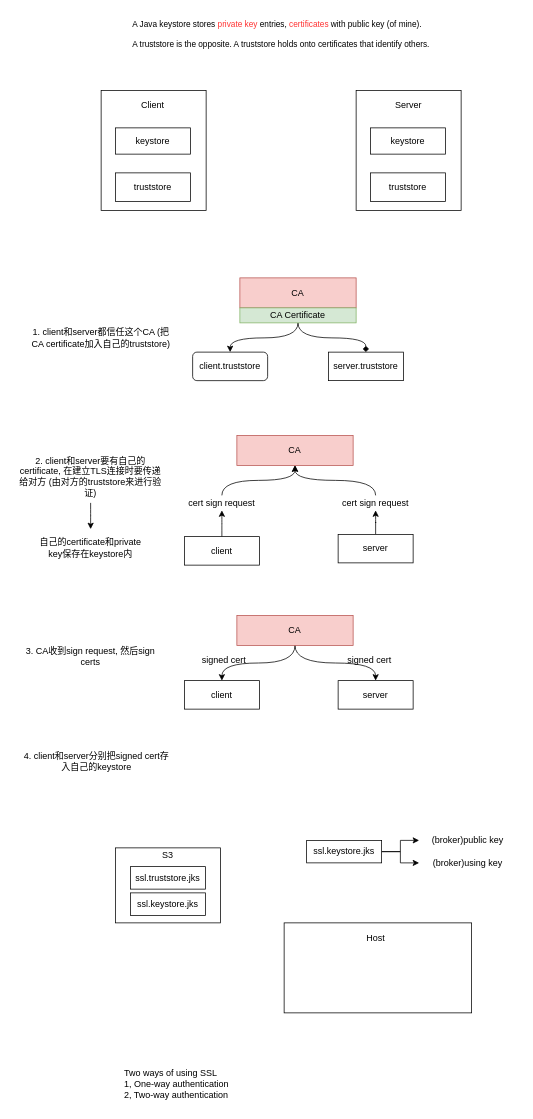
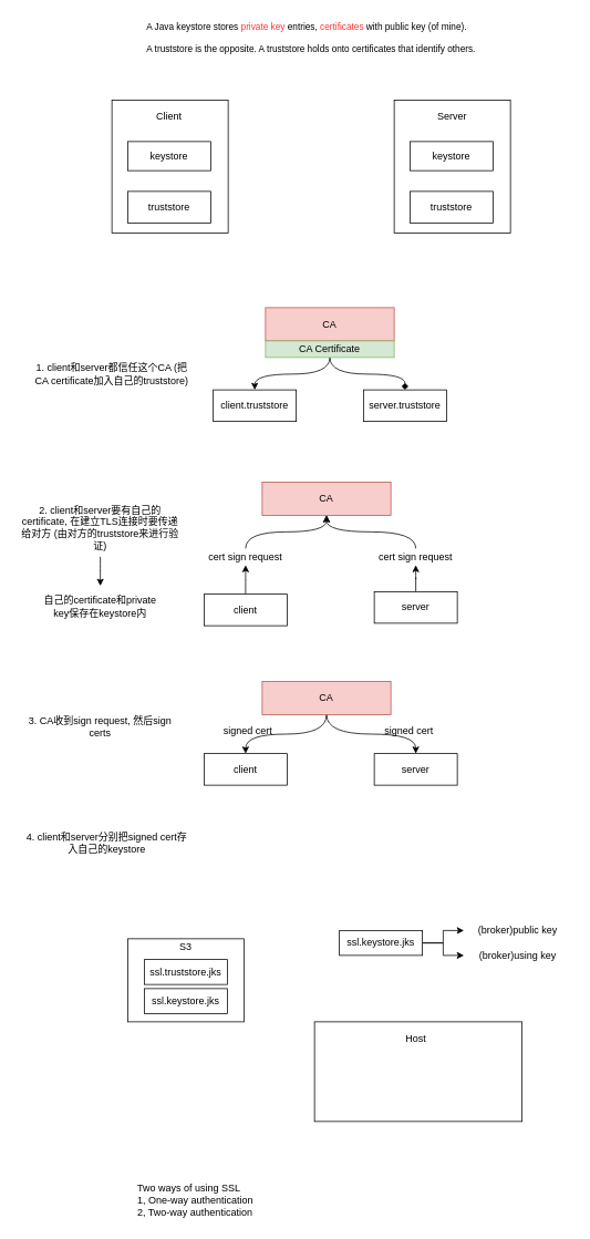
  <mxCell id="0" />
  <mxCell id="1" parent="0" />
  <mxCell id="2" value="" style="rounded=0;whiteSpace=wrap;html=1;" parent="1" vertex="1"><mxGeometry x="153" y="1130" width="140" height="100" as="geometry" /></mxCell>
  <mxCell id="3" value="S3" style="text;html=1;strokeColor=none;fillColor=none;align=center;verticalAlign=middle;whiteSpace=wrap;rounded=0;" parent="1" vertex="1"><mxGeometry x="198" y="1130" width="50" height="20" as="geometry" /></mxCell>
  <mxCell id="4" value="ssl.truststore.jks" style="rounded=0;whiteSpace=wrap;html=1;" parent="1" vertex="1"><mxGeometry x="173" y="1155" width="100" height="30" as="geometry" /></mxCell>
  <mxCell id="5" value="ssl.keystore.jks" style="rounded=0;whiteSpace=wrap;html=1;" parent="1" vertex="1"><mxGeometry x="173" y="1190" width="100" height="30" as="geometry" /></mxCell>
  <mxCell id="6" value="" style="rounded=0;whiteSpace=wrap;html=1;" parent="1" vertex="1"><mxGeometry x="378" y="1230" width="250" height="120" as="geometry" /></mxCell>
  <mxCell id="7" value="Host" style="text;html=1;strokeColor=none;fillColor=none;align=center;verticalAlign=middle;whiteSpace=wrap;rounded=0;" parent="1" vertex="1"><mxGeometry x="478" y="1240" width="45" height="20" as="geometry" /></mxCell>
  <mxCell id="8" style="edgeStyle=orthogonalEdgeStyle;rounded=0;orthogonalLoop=1;jettySize=auto;html=1;entryX=0;entryY=0.5;entryDx=0;entryDy=0;" parent="1" source="10" target="11" edge="1"><mxGeometry relative="1" as="geometry" /></mxCell>
  <mxCell id="9" style="edgeStyle=orthogonalEdgeStyle;rounded=0;orthogonalLoop=1;jettySize=auto;html=1;entryX=0;entryY=0.5;entryDx=0;entryDy=0;" parent="1" source="10" target="12" edge="1"><mxGeometry relative="1" as="geometry" /></mxCell>
  <mxCell id="10" value="ssl.keystore.jks" style="rounded=0;whiteSpace=wrap;html=1;" parent="1" vertex="1"><mxGeometry x="408" y="1120" width="100" height="30" as="geometry" /></mxCell>
  <mxCell id="11" value="(broker)public key" style="text;html=1;strokeColor=none;fillColor=none;align=center;verticalAlign=middle;whiteSpace=wrap;rounded=0;" parent="1" vertex="1"><mxGeometry x="558" y="1110" width="130" height="20" as="geometry" /></mxCell>
  <mxCell id="12" value="(broker)using key" style="text;html=1;strokeColor=none;fillColor=none;align=center;verticalAlign=middle;whiteSpace=wrap;rounded=0;" parent="1" vertex="1"><mxGeometry x="558" y="1140" width="130" height="20" as="geometry" /></mxCell>
  <mxCell id="13" value="Two ways of using SSL&lt;br&gt;1, One-way authentication&lt;br&gt;2, Two-way authentication" style="text;html=1;strokeColor=none;fillColor=none;align=left;verticalAlign=middle;whiteSpace=wrap;rounded=0;" parent="1" vertex="1"><mxGeometry x="163" y="1420" width="185" height="50" as="geometry" /></mxCell>
  <mxCell id="14" value="" style="rounded=0;whiteSpace=wrap;html=1;" parent="1" vertex="1"><mxGeometry x="134" y="120" width="140" height="160" as="geometry" /></mxCell>
  <mxCell id="15" value="Client" style="text;html=1;strokeColor=none;fillColor=none;align=center;verticalAlign=middle;whiteSpace=wrap;rounded=0;" parent="1" vertex="1"><mxGeometry x="178" y="130" width="50" height="20" as="geometry" /></mxCell>
  <mxCell id="16" value="keystore" style="rounded=0;whiteSpace=wrap;html=1;" parent="1" vertex="1"><mxGeometry x="153" y="170" width="100" height="35" as="geometry" /></mxCell>
  <mxCell id="17" value="truststore" style="rounded=0;whiteSpace=wrap;html=1;" parent="1" vertex="1"><mxGeometry x="153" y="230" width="100" height="38" as="geometry" /></mxCell>
  <mxCell id="18" value="&lt;span style=&quot;box-sizing: border-box; font-family: Raleway, sans-serif; font-size: 11px; background-color: rgb(255, 255, 255);&quot;&gt;A Java keystore stores &lt;font color=&quot;#ff3333&quot;&gt;private key&lt;/font&gt; entries, &lt;font color=&quot;#ff3333&quot;&gt;certificates&lt;/font&gt; with public key (of mine).&lt;br&gt;&lt;br&gt;A truststore is the opposite. A truststore holds onto certificates that identify others.&lt;br&gt;&lt;/span&gt;" style="text;html=1;strokeColor=none;fillColor=none;align=left;verticalAlign=middle;whiteSpace=wrap;rounded=0;fontSize=11;fontStyle=0" parent="1" vertex="1"><mxGeometry x="174" y="20" width="405" height="50" as="geometry" /></mxCell>
  <mxCell id="19" value="" style="rounded=0;whiteSpace=wrap;html=1;" parent="1" vertex="1"><mxGeometry x="474" y="120" width="140" height="160" as="geometry" /></mxCell>
  <mxCell id="20" value="Server" style="text;html=1;strokeColor=none;fillColor=none;align=center;verticalAlign=middle;whiteSpace=wrap;rounded=0;" parent="1" vertex="1"><mxGeometry x="519" y="130" width="50" height="20" as="geometry" /></mxCell>
  <mxCell id="21" value="keystore" style="rounded=0;whiteSpace=wrap;html=1;" parent="1" vertex="1"><mxGeometry x="493" y="170" width="100" height="35" as="geometry" /></mxCell>
  <mxCell id="22" value="truststore" style="rounded=0;whiteSpace=wrap;html=1;" parent="1" vertex="1"><mxGeometry x="493" y="230" width="100" height="38" as="geometry" /></mxCell>
  <mxCell id="23" value="CA" style="rounded=0;whiteSpace=wrap;html=1;fillColor=#f8cecc;strokeColor=#b85450;" parent="1" vertex="1"><mxGeometry x="319" y="370" width="155" height="40" as="geometry" /></mxCell>
  <mxCell id="24" style="edgeStyle=orthogonalEdgeStyle;curved=1;rounded=0;orthogonalLoop=1;jettySize=auto;html=1;" edge="1" parent="1" source="26" target="27"><mxGeometry relative="1" as="geometry" /></mxCell>
  <mxCell id="25" style="edgeStyle=orthogonalEdgeStyle;curved=1;rounded=0;orthogonalLoop=1;jettySize=auto;html=1;endArrow=diamond;" edge="1" parent="1" source="26" target="28"><mxGeometry relative="1" as="geometry" /></mxCell>
  <mxCell id="26" value="CA Certificate" style="rounded=0;whiteSpace=wrap;html=1;fillColor=#d5e8d4;strokeColor=#82b366;" vertex="1" parent="1"><mxGeometry x="319" y="410" width="155" height="20" as="geometry" /></mxCell>
- <mxCell id="27" value="client.truststore" style="whiteSpace=wrap;html=1;rounded=1;" vertex="1" parent="1"><mxGeometry x="256" y="469" width="100" height="38" as="geometry" /></mxCell>
+ <mxCell id="27" value="client.truststore" style="rounded=0;whiteSpace=wrap;html=1;" vertex="1" parent="1"><mxGeometry x="256" y="469" width="100" height="38" as="geometry" /></mxCell>
  <mxCell id="28" value="server.truststore" style="rounded=0;whiteSpace=wrap;html=1;" vertex="1" parent="1"><mxGeometry x="437" y="469" width="100" height="38" as="geometry" /></mxCell>
  <mxCell id="29" value="1. client和server都信任这个CA (把CA certificate加入自己的truststore)" style="text;html=1;strokeColor=none;fillColor=none;align=center;verticalAlign=middle;whiteSpace=wrap;rounded=0;" vertex="1" parent="1"><mxGeometry x="39" y="430" width="190" height="40" as="geometry" /></mxCell>
  <mxCell id="30" value="" style="edgeStyle=orthogonalEdgeStyle;curved=1;rounded=0;orthogonalLoop=1;jettySize=auto;html=1;" edge="1" parent="1" source="31" target="36"><mxGeometry relative="1" as="geometry" /></mxCell>
  <mxCell id="31" value="2. client和server要有自己的certificate, 在建立TLS连接时要传递给对方 (由对方的truststore来进行验证)" style="text;html=1;strokeColor=none;fillColor=none;align=center;verticalAlign=middle;whiteSpace=wrap;rounded=0;" vertex="1" parent="1"><mxGeometry x="20" y="600" width="200" height="70" as="geometry" /></mxCell>
  <mxCell id="32" value="" style="edgeStyle=orthogonalEdgeStyle;curved=1;rounded=0;orthogonalLoop=1;jettySize=auto;html=1;" edge="1" parent="1" source="33" target="39"><mxGeometry relative="1" as="geometry" /></mxCell>
  <mxCell id="33" value="client" style="rounded=0;whiteSpace=wrap;html=1;" vertex="1" parent="1"><mxGeometry x="245" y="715" width="100" height="38" as="geometry" /></mxCell>
  <mxCell id="34" value="" style="edgeStyle=orthogonalEdgeStyle;curved=1;rounded=0;orthogonalLoop=1;jettySize=auto;html=1;" edge="1" parent="1" source="35" target="41"><mxGeometry relative="1" as="geometry" /></mxCell>
  <mxCell id="35" value="server" style="rounded=0;whiteSpace=wrap;html=1;" vertex="1" parent="1"><mxGeometry x="450" y="712" width="100" height="38" as="geometry" /></mxCell>
  <mxCell id="36" value="自己的certificate和private key保存在keystore内" style="text;html=1;strokeColor=none;fillColor=none;align=center;verticalAlign=middle;whiteSpace=wrap;rounded=0;" vertex="1" parent="1"><mxGeometry x="45" y="705" width="150" height="50" as="geometry" /></mxCell>
  <mxCell id="37" value="CA" style="rounded=0;whiteSpace=wrap;html=1;fillColor=#f8cecc;strokeColor=#b85450;" vertex="1" parent="1"><mxGeometry x="315" y="580" width="155" height="40" as="geometry" /></mxCell>
  <mxCell id="38" style="edgeStyle=orthogonalEdgeStyle;curved=1;rounded=0;orthogonalLoop=1;jettySize=auto;html=1;" edge="1" parent="1" source="39" target="37"><mxGeometry relative="1" as="geometry" /></mxCell>
  <mxCell id="39" value="cert sign request" style="text;html=1;strokeColor=none;fillColor=none;align=center;verticalAlign=middle;whiteSpace=wrap;rounded=0;" vertex="1" parent="1"><mxGeometry x="237" y="660" width="116" height="20" as="geometry" /></mxCell>
  <mxCell id="40" style="edgeStyle=orthogonalEdgeStyle;curved=1;rounded=0;orthogonalLoop=1;jettySize=auto;html=1;entryX=0.5;entryY=1;entryDx=0;entryDy=0;" edge="1" parent="1" source="41" target="37"><mxGeometry relative="1" as="geometry" /></mxCell>
  <mxCell id="41" value="cert sign request" style="text;html=1;strokeColor=none;fillColor=none;align=center;verticalAlign=middle;whiteSpace=wrap;rounded=0;" vertex="1" parent="1"><mxGeometry x="442" y="660" width="116" height="20" as="geometry" /></mxCell>
  <mxCell id="42" value="3. CA收到sign request, 然后sign certs" style="text;html=1;strokeColor=none;fillColor=none;align=center;verticalAlign=middle;whiteSpace=wrap;rounded=0;" vertex="1" parent="1"><mxGeometry x="20" y="850" width="200" height="50" as="geometry" /></mxCell>
  <mxCell id="43" value="client" style="rounded=0;whiteSpace=wrap;html=1;" vertex="1" parent="1"><mxGeometry x="245" y="907" width="100" height="38" as="geometry" /></mxCell>
  <mxCell id="44" value="server" style="rounded=0;whiteSpace=wrap;html=1;" vertex="1" parent="1"><mxGeometry x="450" y="907" width="100" height="38" as="geometry" /></mxCell>
  <mxCell id="45" style="edgeStyle=orthogonalEdgeStyle;curved=1;rounded=0;orthogonalLoop=1;jettySize=auto;html=1;" edge="1" parent="1" source="47" target="43"><mxGeometry relative="1" as="geometry" /></mxCell>
  <mxCell id="46" style="edgeStyle=orthogonalEdgeStyle;curved=1;rounded=0;orthogonalLoop=1;jettySize=auto;html=1;entryX=0.5;entryY=0;entryDx=0;entryDy=0;" edge="1" parent="1" source="47" target="44"><mxGeometry relative="1" as="geometry" /></mxCell>
  <mxCell id="47" value="CA" style="rounded=0;whiteSpace=wrap;html=1;fillColor=#f8cecc;strokeColor=#b85450;" vertex="1" parent="1"><mxGeometry x="315" y="820" width="155" height="40" as="geometry" /></mxCell>
  <mxCell id="48" value="signed cert" style="text;html=1;strokeColor=none;fillColor=none;align=center;verticalAlign=middle;whiteSpace=wrap;rounded=0;" vertex="1" parent="1"><mxGeometry x="240" y="870" width="116" height="20" as="geometry" /></mxCell>
  <mxCell id="49" value="signed cert" style="text;html=1;strokeColor=none;fillColor=none;align=center;verticalAlign=middle;whiteSpace=wrap;rounded=0;" vertex="1" parent="1"><mxGeometry x="434" y="870" width="116" height="20" as="geometry" /></mxCell>
  <mxCell id="50" value="4. client和server分别把signed cert存入自己的keystore" style="text;html=1;strokeColor=none;fillColor=none;align=center;verticalAlign=middle;whiteSpace=wrap;rounded=0;" vertex="1" parent="1"><mxGeometry x="28" y="990" width="200" height="50" as="geometry" /></mxCell>
